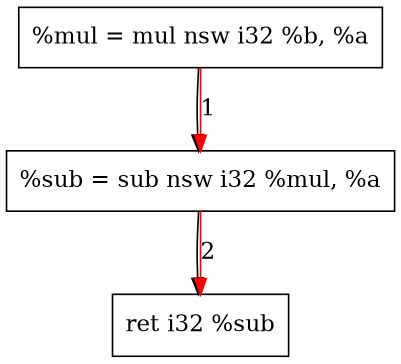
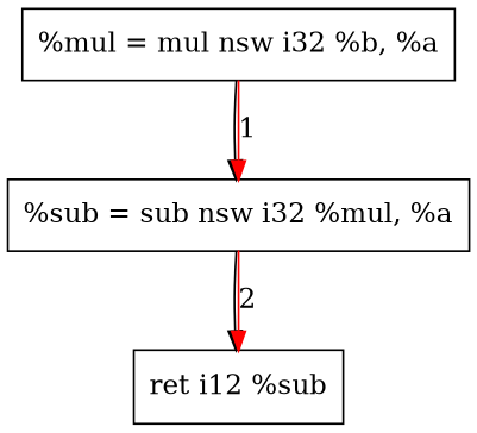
  digraph {
    node [shape=record]
    n1 [label="  %mul = mul nsw i32 %b, %a"]
    n2 [label="  %sub = sub nsw i32 %mul, %a"]
-   n3 [label="  ret i32 %sub"]
+   n3 [label="ret i12 %sub"]
    n1 -> n2
    n1 -> n2 [color=red label=1]
    n2 -> n3
    n2 -> n3 [color=red label=2]
  }
